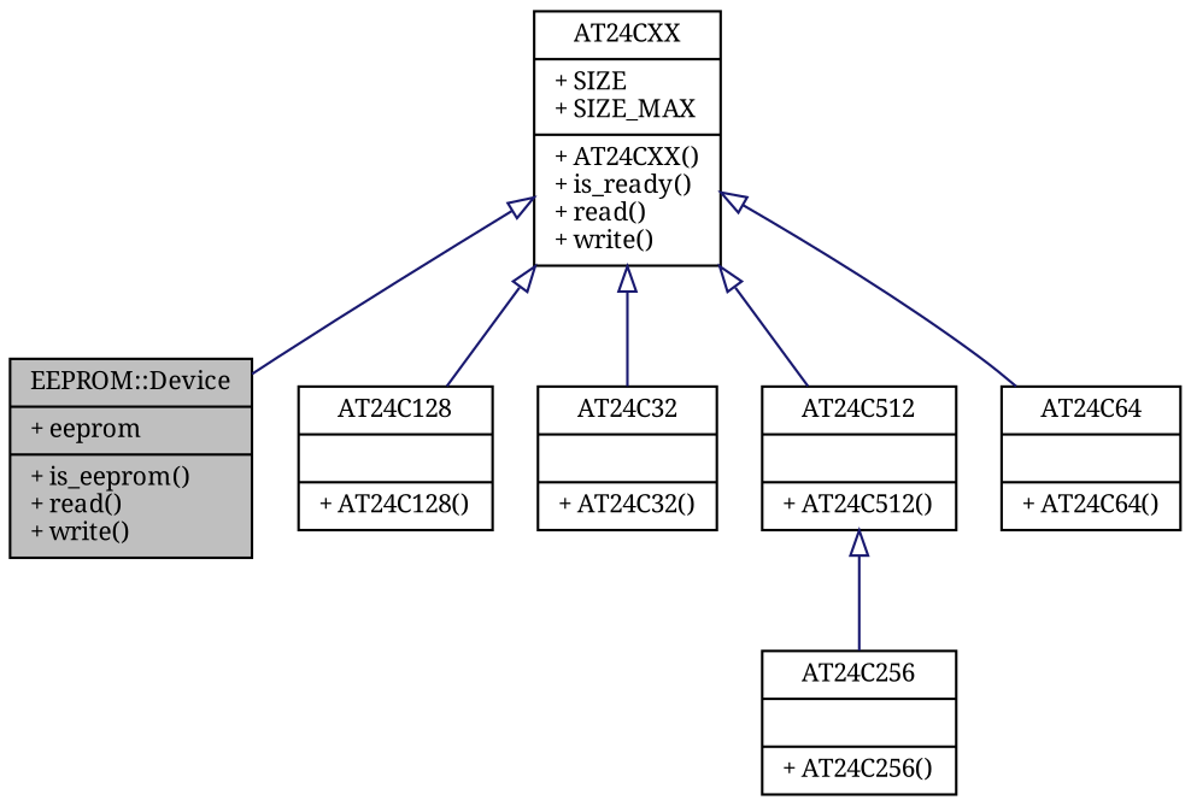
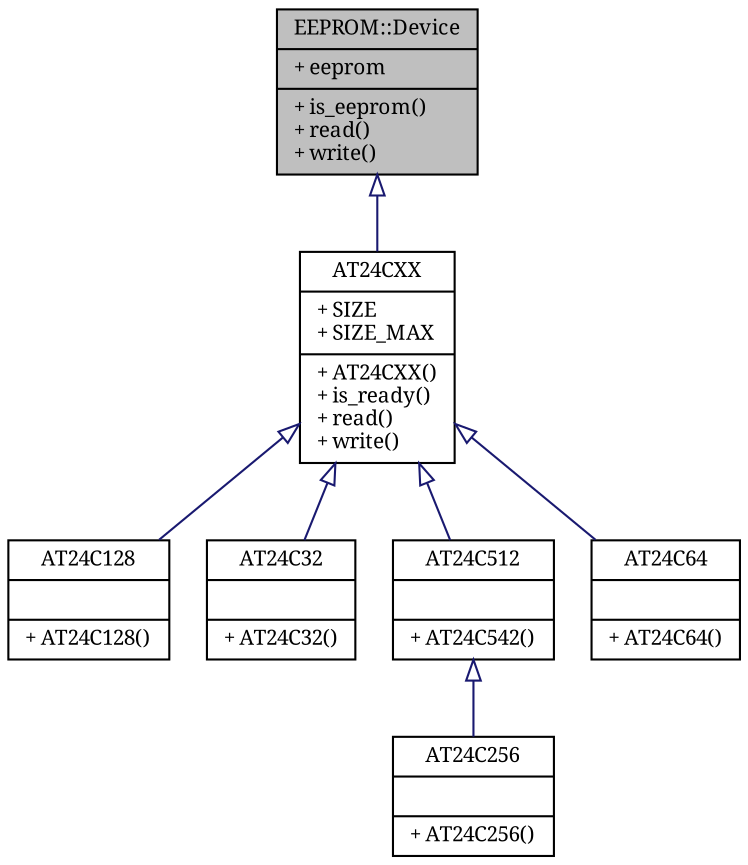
  digraph {
    fontname="Noto Serif"
    node [color=black fillcolor=white fontname="Noto Serif" fontsize=10 shape=record style=filled]
    edge [arrowtail=onormal color=midnightblue dir=back fontname="Noto Serif" fontsize=10 labelfontname=Helvetica labelfontsize=10 style=solid]
    n1 [fillcolor=grey75 fontcolor=black height=0.2 label="{EEPROM::Device\n|+ eeprom\l|+ is_eeprom()\l+ read()\l+ write()\l}" width=0.4]
    n2 [height=0.2 label="{AT24CXX\n|+ SIZE\l+ SIZE_MAX\l|+ AT24CXX()\l+ is_ready()\l+ read()\l+ write()\l}" width=0.4]
    n3 [height=0.2 label="{AT24C128\n||+ AT24C128()\l}" width=0.4]
    n4 [height=0.2 label="{AT24C32\n||+ AT24C32()\l}" width=0.4]
-   n5 [height=0.2 label="{AT24C512\n||+ AT24C512()\l}" width=0.4]
+   n5 [height=0.2 label="{AT24C512\n||+ AT24C542()\l}" width=0.4]
    n6 [height=0.2 label="{AT24C64\n||+ AT24C64()\l}" width=0.4]
    n7 [height=0.2 label="{AT24C256\n||+ AT24C256()\l}" width=0.4]
-   n2 -> n1
+   n1 -> n2
    n2 -> n3
    n2 -> n4
    n2 -> n5
    n2 -> n6
    n5 -> n7
  }
